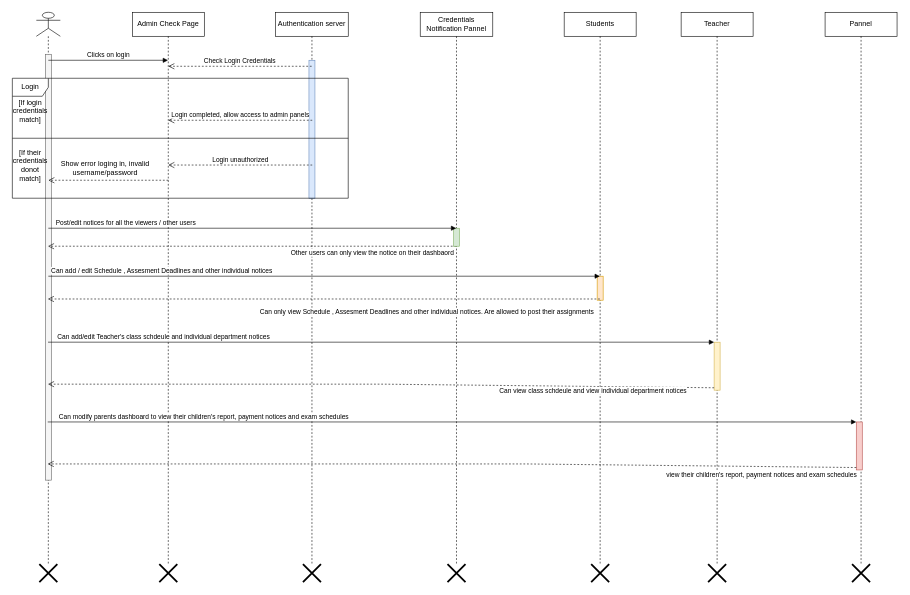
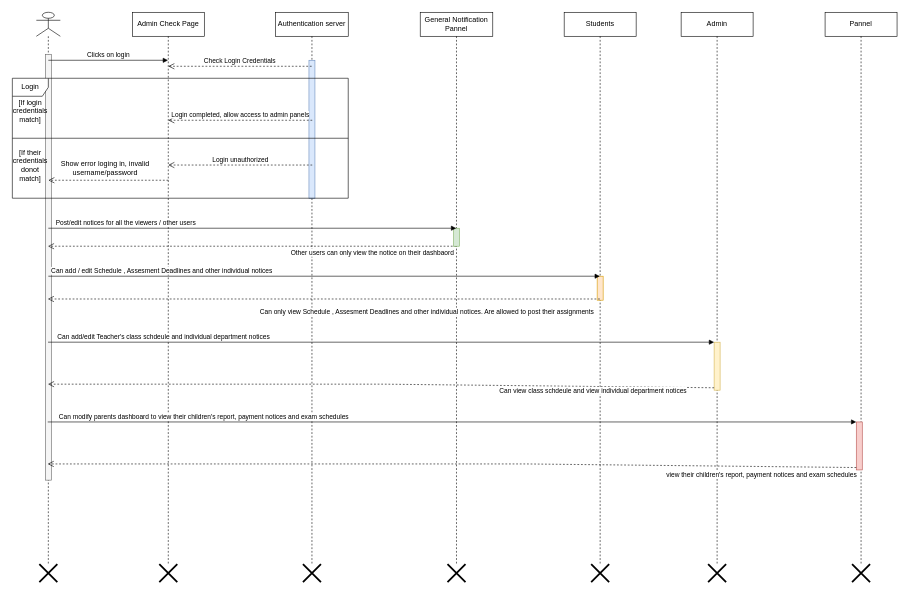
  <mxCell id="0" />
  <mxCell id="1" parent="0" />
  <mxCell id="2" value="" style="shape=umlLifeline;participant=umlActor;perimeter=lifelinePerimeter;whiteSpace=wrap;html=1;container=1;collapsible=0;recursiveResize=0;verticalAlign=top;spacingTop=36;outlineConnect=0;" vertex="1" parent="1"><mxGeometry x="60" y="20" width="40" height="920" as="geometry" /></mxCell>
  <mxCell id="3" value="" style="html=1;points=[];perimeter=orthogonalPerimeter;fillColor=#f5f5f5;fontColor=#333333;strokeColor=#666666;" vertex="1" parent="2"><mxGeometry x="15" y="70" width="10" height="710" as="geometry" /></mxCell>
  <mxCell id="4" value="Students" style="shape=umlLifeline;perimeter=lifelinePerimeter;whiteSpace=wrap;html=1;container=1;collapsible=0;recursiveResize=0;outlineConnect=0;" vertex="1" parent="1"><mxGeometry x="940" y="20" width="120" height="920" as="geometry" /></mxCell>
  <mxCell id="5" value="" style="html=1;points=[];perimeter=orthogonalPerimeter;fillColor=#ffe6cc;strokeColor=#d79b00;" vertex="1" parent="4"><mxGeometry x="55" y="440" width="10" height="40" as="geometry" /></mxCell>
- <mxCell id="6" value="Teacher" style="shape=umlLifeline;perimeter=lifelinePerimeter;whiteSpace=wrap;html=1;container=1;collapsible=0;recursiveResize=0;outlineConnect=0;" vertex="1" parent="1"><mxGeometry x="1135" y="20" width="120" height="920" as="geometry" /></mxCell>
+ <mxCell id="6" value="Admin" style="shape=umlLifeline;perimeter=lifelinePerimeter;whiteSpace=wrap;html=1;container=1;collapsible=0;recursiveResize=0;outlineConnect=0;" vertex="1" parent="1"><mxGeometry x="1135" y="20" width="120" height="920" as="geometry" /></mxCell>
  <mxCell id="7" value="" style="html=1;points=[];perimeter=orthogonalPerimeter;fillColor=#fff2cc;strokeColor=#d6b656;" vertex="1" parent="6"><mxGeometry x="55" y="550" width="10" height="80" as="geometry" /></mxCell>
  <mxCell id="8" value="Pannel" style="shape=umlLifeline;perimeter=lifelinePerimeter;whiteSpace=wrap;html=1;container=1;collapsible=0;recursiveResize=0;outlineConnect=0;" vertex="1" parent="1"><mxGeometry x="1375" y="20" width="120" height="920" as="geometry" /></mxCell>
  <mxCell id="9" value="Authentication server" style="shape=umlLifeline;perimeter=lifelinePerimeter;whiteSpace=wrap;html=1;container=1;collapsible=0;recursiveResize=0;outlineConnect=0;" vertex="1" parent="1"><mxGeometry x="459" y="20" width="121" height="920" as="geometry" /></mxCell>
  <mxCell id="10" value="" style="html=1;points=[];perimeter=orthogonalPerimeter;fillColor=#dae8fc;strokeColor=#6c8ebf;" vertex="1" parent="9"><mxGeometry x="55.5" y="80" width="10" height="230" as="geometry" /></mxCell>
  <mxCell id="11" value="Admin Check Page" style="shape=umlLifeline;perimeter=lifelinePerimeter;whiteSpace=wrap;html=1;container=1;collapsible=0;recursiveResize=0;outlineConnect=0;" vertex="1" parent="1"><mxGeometry x="220" y="20" width="120" height="920" as="geometry" /></mxCell>
  <mxCell id="12" value="Check Login Credentials" style="html=1;verticalAlign=bottom;endArrow=open;dashed=1;endSize=8;rounded=0;" edge="1" parent="11" source="9"><mxGeometry relative="1" as="geometry"><mxPoint x="140" y="90" as="sourcePoint" /><mxPoint x="60" y="90" as="targetPoint" /></mxGeometry></mxCell>
  <mxCell id="13" value="Clicks on login" style="html=1;verticalAlign=bottom;endArrow=block;rounded=0;" edge="1" parent="1" target="11"><mxGeometry width="80" relative="1" as="geometry"><mxPoint x="80" y="100" as="sourcePoint" /><mxPoint x="160" y="100" as="targetPoint" /></mxGeometry></mxCell>
- <mxCell id="14" value="Credentials Notification Pannel" style="shape=umlLifeline;perimeter=lifelinePerimeter;whiteSpace=wrap;html=1;container=1;collapsible=0;recursiveResize=0;outlineConnect=0;" vertex="1" parent="1"><mxGeometry x="700" y="20" width="121" height="920" as="geometry" /></mxCell>
+ <mxCell id="14" value="General Notification Pannel" style="shape=umlLifeline;perimeter=lifelinePerimeter;whiteSpace=wrap;html=1;container=1;collapsible=0;recursiveResize=0;outlineConnect=0;" vertex="1" parent="1"><mxGeometry x="700" y="20" width="121" height="920" as="geometry" /></mxCell>
  <mxCell id="15" value="Other users can only view the notice on their dashbaord" style="html=1;verticalAlign=bottom;endArrow=open;dashed=1;endSize=8;rounded=0;" edge="1" parent="14" target="2"><mxGeometry x="-0.588" y="20" relative="1" as="geometry"><mxPoint x="60" y="390" as="sourcePoint" /><mxPoint x="-20" y="390" as="targetPoint" /><mxPoint as="offset" /></mxGeometry></mxCell>
  <mxCell id="16" value="" style="html=1;points=[];perimeter=orthogonalPerimeter;fillColor=#d5e8d4;strokeColor=#82b366;" vertex="1" parent="14"><mxGeometry x="55.5" y="360" width="10" height="30" as="geometry" /></mxCell>
  <mxCell id="17" value="Login" style="shape=umlFrame;whiteSpace=wrap;html=1;movable=0;resizable=0;rotatable=0;deletable=0;editable=0;connectable=0;" vertex="1" parent="1"><mxGeometry y="130" width="560" height="200" as="geometry" x="20" /></mxCell>
  <mxCell id="18" value="" style="line;strokeWidth=1;fillColor=none;align=left;verticalAlign=middle;spacingTop=-1;spacingLeft=3;spacingRight=3;rotatable=0;labelPosition=right;points=[];portConstraint=eastwest;strokeColor=inherit;" vertex="1" parent="1"><mxGeometry y="226" width="560" height="8" as="geometry" x="20" /></mxCell>
  <mxCell id="19" value="[If login credentials match]" style="text;html=1;strokeColor=none;fillColor=none;align=center;verticalAlign=middle;whiteSpace=wrap;rounded=0;" vertex="1" parent="1"><mxGeometry y="170" width="60" height="30" as="geometry" x="20" /></mxCell>
  <mxCell id="20" value="[If their credentials donot match]" style="text;html=1;strokeColor=none;fillColor=none;align=center;verticalAlign=middle;whiteSpace=wrap;rounded=0;" vertex="1" parent="1"><mxGeometry y="260" width="60" height="30" as="geometry" x="20" /></mxCell>
  <mxCell id="21" value="Login completed, allow access to admin panels" style="html=1;verticalAlign=bottom;endArrow=open;dashed=1;endSize=8;rounded=0;" edge="1" parent="1"><mxGeometry relative="1" as="geometry"><mxPoint x="520" y="200" as="sourcePoint" /><mxPoint x="280" y="200" as="targetPoint" /></mxGeometry></mxCell>
  <mxCell id="22" value="Login unauthorized" style="html=1;verticalAlign=bottom;endArrow=open;dashed=1;endSize=8;rounded=0;" edge="1" parent="1"><mxGeometry relative="1" as="geometry"><mxPoint x="520" y="274.66" as="sourcePoint" /><mxPoint x="280" y="274.66" as="targetPoint" /></mxGeometry></mxCell>
  <mxCell id="23" value="" style="html=1;verticalAlign=bottom;endArrow=open;dashed=1;endSize=8;rounded=0;" edge="1" parent="1"><mxGeometry relative="1" as="geometry"><mxPoint x="280" y="300" as="sourcePoint" /><mxPoint x="80" y="300" as="targetPoint" /></mxGeometry></mxCell>
  <mxCell id="24" value="Show error loging in, invalid username/password" style="text;html=1;strokeColor=none;fillColor=none;align=center;verticalAlign=middle;whiteSpace=wrap;rounded=0;" vertex="1" parent="1"><mxGeometry x="90" y="260" width="170" height="40" as="geometry" /></mxCell>
  <mxCell id="25" value="Post/edit notices for all the viewers / other users" style="html=1;verticalAlign=bottom;endArrow=block;rounded=0;" edge="1" parent="1" target="14"><mxGeometry x="-0.618" width="80" relative="1" as="geometry"><mxPoint x="80" y="380" as="sourcePoint" /><mxPoint x="160" y="380" as="targetPoint" /><mxPoint x="-1" as="offset" /></mxGeometry></mxCell>
  <mxCell id="26" value="Can add / edit Schedule , Assesment Deadlines and other individual notices" style="html=1;verticalAlign=bottom;endArrow=block;rounded=0;" edge="1" parent="1" target="4"><mxGeometry x="-0.587" width="80" relative="1" as="geometry"><mxPoint x="80" y="460" as="sourcePoint" /><mxPoint x="760" y="460" as="targetPoint" /><mxPoint x="-1" as="offset" /></mxGeometry></mxCell>
  <mxCell id="27" value="Can only view Schedule , Assesment Deadlines and other individual notices. Are allowed to post their assignments" style="html=1;verticalAlign=bottom;endArrow=open;dashed=1;endSize=8;rounded=0;" edge="1" parent="1"><mxGeometry x="-0.371" y="30" relative="1" as="geometry"><mxPoint x="999.5" y="498" as="sourcePoint" /><mxPoint x="79.25" y="498" as="targetPoint" /><Array as="points"><mxPoint x="580" y="498" /></Array><mxPoint as="offset" /></mxGeometry></mxCell>
  <mxCell id="28" value="Can add/edit Teacher's class schdeule and individual department notices" style="html=1;verticalAlign=bottom;endArrow=block;entryX=0;entryY=0;rounded=0;" edge="1" target="7" parent="1" source="2"><mxGeometry x="-0.653" relative="1" as="geometry"><mxPoint x="1120" y="540" as="sourcePoint" /><mxPoint x="-1" as="offset" /></mxGeometry></mxCell>
  <mxCell id="29" value="Can view class schdeule and view individual department notices" style="html=1;verticalAlign=bottom;endArrow=open;dashed=1;endSize=8;exitX=0;exitY=0.95;rounded=0;" edge="1" source="7" parent="1" target="2"><mxGeometry x="-0.637" y="16" relative="1" as="geometry"><mxPoint x="1120" y="616" as="targetPoint" /><Array as="points"><mxPoint x="640" y="640" /></Array><mxPoint as="offset" /></mxGeometry></mxCell>
  <mxCell id="30" value="" style="html=1;points=[];perimeter=orthogonalPerimeter;fillColor=#f8cecc;strokeColor=#b85450;" vertex="1" parent="1"><mxGeometry x="1427" y="703" width="10" height="80" as="geometry" /></mxCell>
  <mxCell id="31" value="Can modify parents dashboard to view their children's report, payment notices and exam schedules" style="html=1;verticalAlign=bottom;endArrow=block;entryX=0;entryY=0;rounded=0;" edge="1" parent="1" target="30"><mxGeometry x="-0.613" relative="1" as="geometry"><mxPoint x="78.962" y="703" as="sourcePoint" /><mxPoint x="-1" as="offset" /></mxGeometry></mxCell>
  <mxCell id="32" value="view their children's report, payment notices and exam schedules" style="html=1;verticalAlign=bottom;endArrow=open;dashed=1;endSize=8;exitX=0;exitY=0.95;rounded=0;" edge="1" parent="1" source="30"><mxGeometry x="-0.767" y="23" relative="1" as="geometry"><mxPoint x="78.962" y="773" as="targetPoint" /><Array as="points"><mxPoint x="877" y="773" /></Array><mxPoint x="-1" as="offset" /></mxGeometry></mxCell>
  <mxCell id="33" value="" style="shape=umlDestroy;whiteSpace=wrap;html=1;strokeWidth=3;" vertex="1" parent="1"><mxGeometry x="65" y="940" width="30" height="30" as="geometry" /></mxCell>
  <mxCell id="34" value="" style="shape=umlDestroy;whiteSpace=wrap;html=1;strokeWidth=3;" vertex="1" parent="1"><mxGeometry x="265" y="940" width="30" height="30" as="geometry" /></mxCell>
  <mxCell id="35" value="" style="shape=umlDestroy;whiteSpace=wrap;html=1;strokeWidth=3;" vertex="1" parent="1"><mxGeometry x="504.5" y="940" width="30" height="30" as="geometry" /></mxCell>
  <mxCell id="36" value="" style="shape=umlDestroy;whiteSpace=wrap;html=1;strokeWidth=3;" vertex="1" parent="1"><mxGeometry x="745.5" y="940" width="30" height="30" as="geometry" /></mxCell>
  <mxCell id="37" value="" style="shape=umlDestroy;whiteSpace=wrap;html=1;strokeWidth=3;" vertex="1" parent="1"><mxGeometry x="985" y="940" width="30" height="30" as="geometry" /></mxCell>
  <mxCell id="38" value="" style="shape=umlDestroy;whiteSpace=wrap;html=1;strokeWidth=3;" vertex="1" parent="1"><mxGeometry x="1180" y="940" width="30" height="30" as="geometry" /></mxCell>
  <mxCell id="39" value="" style="shape=umlDestroy;whiteSpace=wrap;html=1;strokeWidth=3;" vertex="1" parent="1"><mxGeometry x="1420" y="940" width="30" height="30" as="geometry" /></mxCell>
